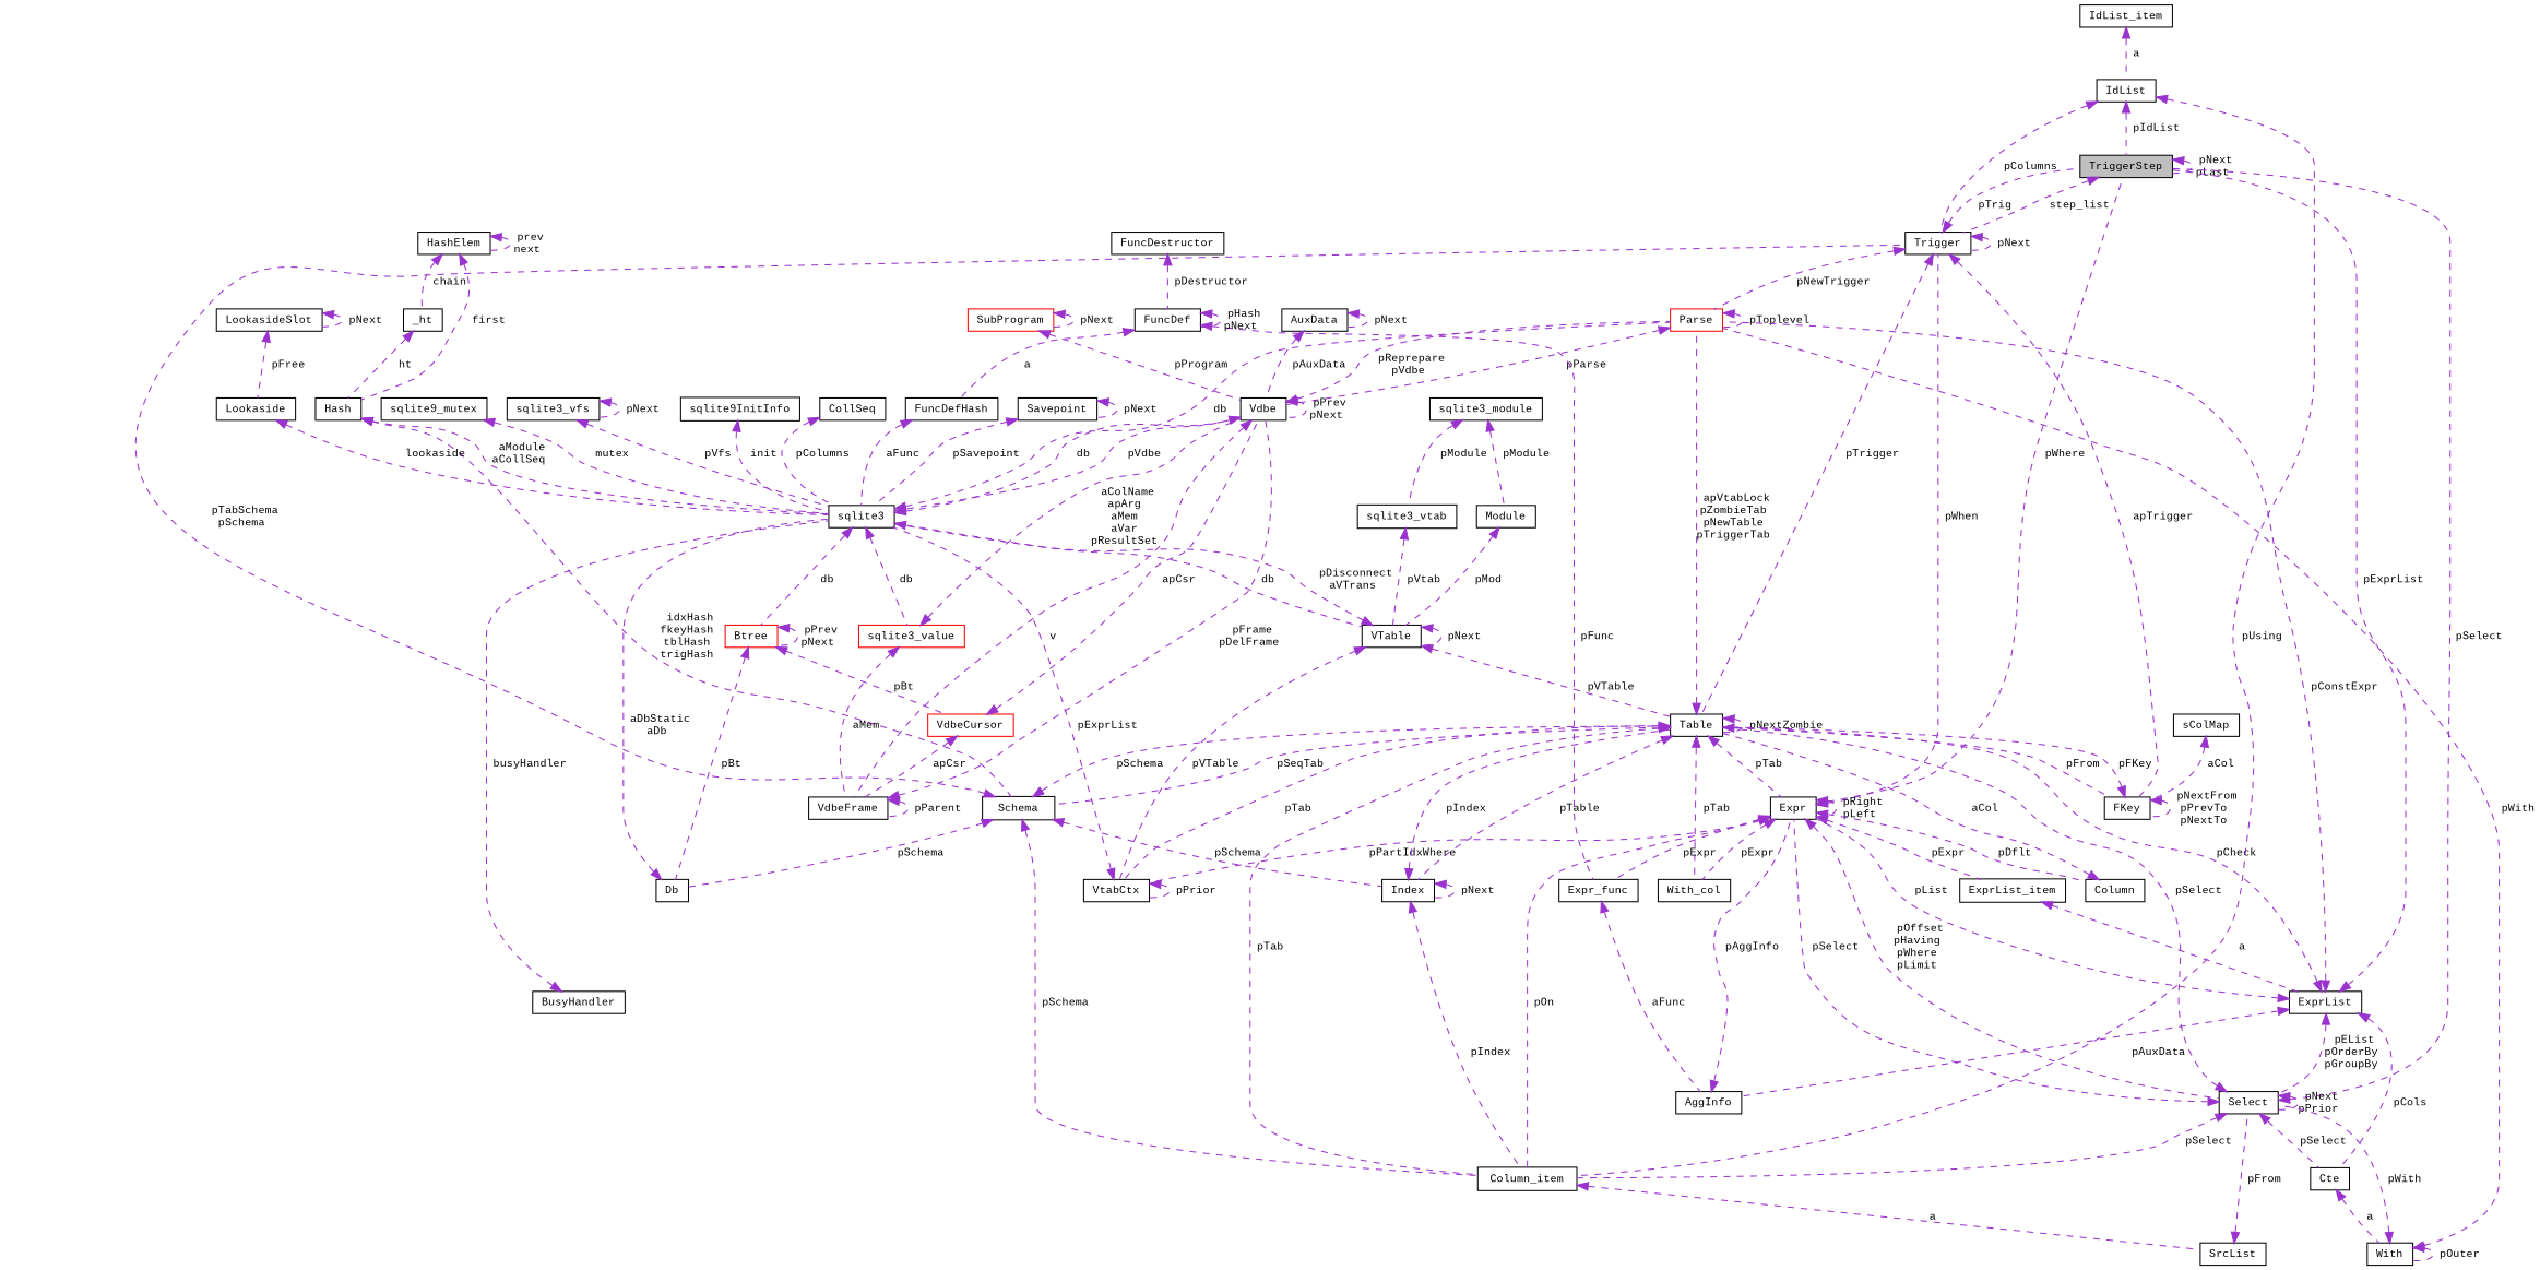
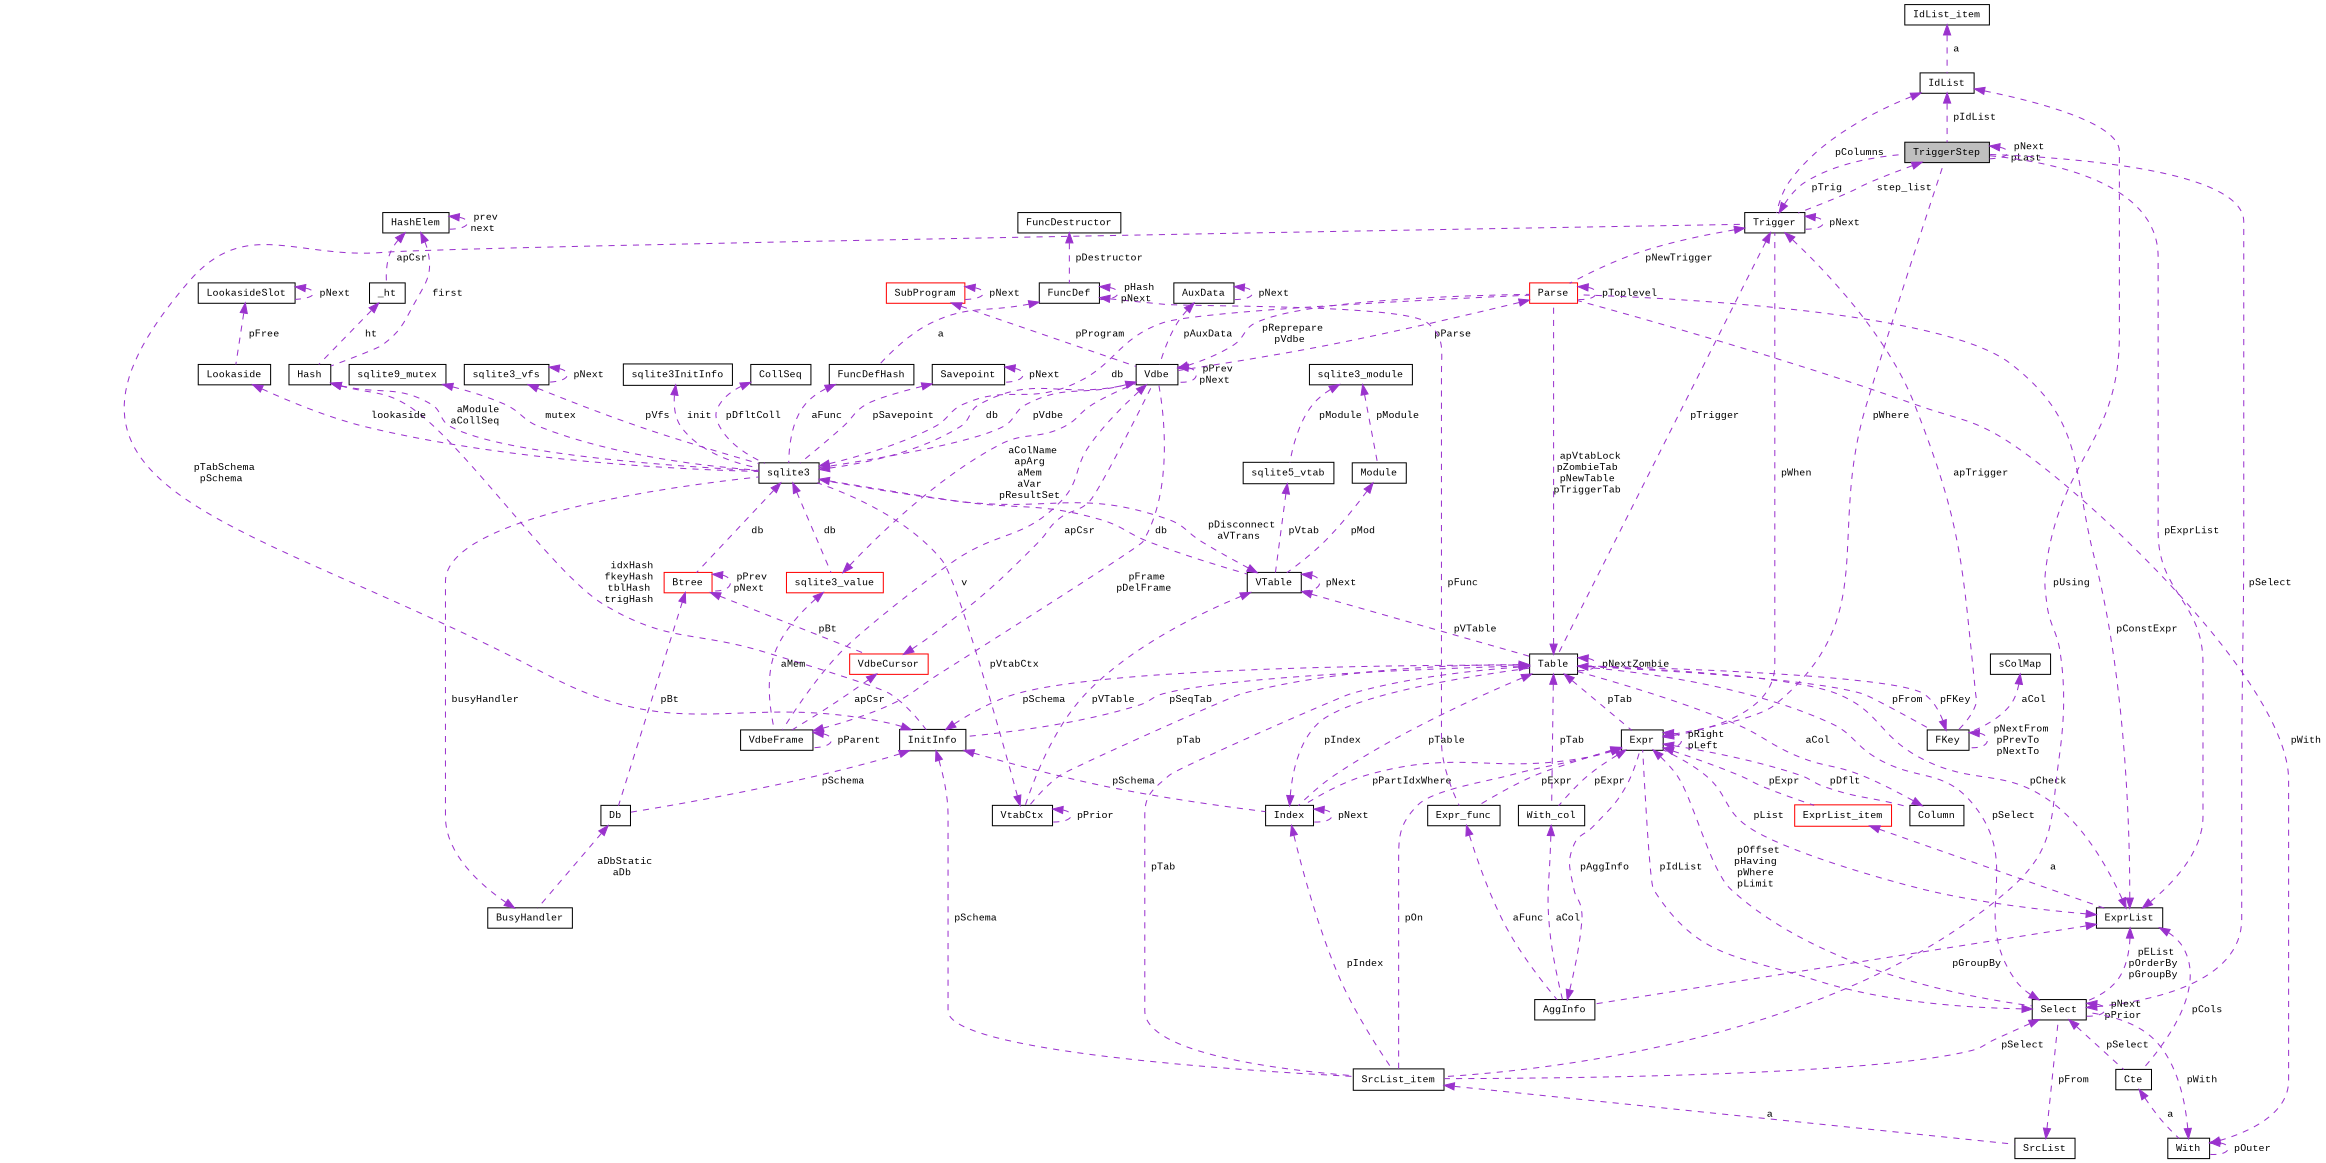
  digraph {
    fontname="Liberation Mono"
    node [color=black fillcolor=white fontname="Liberation Mono" fontsize=10 shape=record style=filled]
    edge [color=darkorchid3 dir=back fontname="Liberation Mono" fontsize=10 labelfontname=Helvetica labelfontsize=10 style=dashed]
    n1 [fillcolor=grey75 fontcolor=black height=0.2 label=TriggerStep width=0.4]
    n2 [height=0.2 label=Trigger width=0.4]
    n3 [height=0.2 label=Table width=0.4]
    n4 [height=0.2 label=FKey width=0.4]
    n5 [color=red height=0.2 label=Parse width=0.4]
    n6 [height=0.2 label=Expr width=0.4]
    n7 [height=0.2 label=With_col width=0.4]
    n8 [height=0.2 label=Column width=0.4]
    n9 [height=0.2 label=Select width=0.4]
-   n10 [height=0.2 label=Column_item width=0.4]
+   n10 [height=0.2 label=SrcList_item width=0.4]
    n11 [height=0.2 label=Index width=0.4]
-   n12 [height=0.2 label=ExprList_item width=0.4]
+   n12 [color=red height=0.2 label=ExprList_item width=0.4]
    n13 [height=0.2 label=Expr_func width=0.4]
    n14 [height=0.2 label=AggInfo width=0.4]
    n15 [height=0.2 label=Cte width=0.4]
    n16 [height=0.2 label=SrcList width=0.4]
    n17 [height=0.2 label=ExprList width=0.4]
-   n18 [height=0.2 label=Schema width=0.4]
+   n18 [height=0.2 label=InitInfo width=0.4]
    n19 [height=0.2 label=VtabCtx width=0.4]
    n20 [height=0.2 label=Db width=0.4]
    n21 [height=0.2 label=Vdbe width=0.4]
    n22 [height=0.2 label=sqlite3 width=0.4]
    n23 [height=0.2 label=Hash width=0.4]
    n24 [height=0.2 label=VTable width=0.4]
    n25 [color=red height=0.2 label=sqlite3_value width=0.4]
    n26 [color=red height=0.2 label=Btree width=0.4]
    n27 [height=0.2 label=_ht width=0.4]
    n28 [height=0.2 label=HashElem width=0.4]
    n29 [height=0.2 label=sColMap width=0.4]
    n30 [height=0.2 label=IdList width=0.4]
    n31 [height=0.2 label=IdList_item width=0.4]
    n32 [height=0.2 label=VdbeFrame width=0.4]
    n33 [color=red height=0.2 label=VdbeCursor width=0.4]
    n34 [height=0.2 label=AuxData width=0.4]
    n35 [color=red height=0.2 label=SubProgram width=0.4]
    n36 [height=0.2 label=With width=0.4]
    n37 [height=0.2 label=Savepoint width=0.4]
    n38 [height=0.2 label=FuncDefHash width=0.4]
    n39 [height=0.2 label=FuncDef width=0.4]
    n40 [height=0.2 label=FuncDestructor width=0.4]
    n41 [height=0.2 label=Lookaside width=0.4]
    n42 [height=0.2 label=LookasideSlot width=0.4]
    n43 [height=0.2 label=sqlite9_mutex width=0.4]
    n44 [height=0.2 label=sqlite3_vfs width=0.4]
-   n45 [height=0.2 label=sqlite9InitInfo width=0.4]
+   n45 [height=0.2 label=sqlite3InitInfo width=0.4]
    n46 [height=0.2 label=BusyHandler width=0.4]
    n47 [height=0.2 label=CollSeq width=0.4]
    n48 [height=0.2 label=Module width=0.4]
    n49 [height=0.2 label=sqlite3_module width=0.4]
-   n50 [height=0.2 label=sqlite3_vtab width=0.4]
+   n50 [height=0.2 label=sqlite5_vtab width=0.4]
    n1 -> n1 [label=" pNext\npLast"]
    n1 -> n2 [label=" step_list"]
    n2 -> n1 [label=" pTrig"]
    n2 -> n2 [label=" pNext"]
    n2 -> n3 [label=" pTrigger"]
    n2 -> n4 [label=" apTrigger"]
    n2 -> n5 [label=" pNewTrigger"]
    n3 -> n3 [label=" pNextZombie"]
    n3 -> n4 [label=" pFrom"]
    n3 -> n5 [label=" apVtabLock\npZombieTab\npNewTable\npTriggerTab"]
    n3 -> n6 [label=" pTab"]
    n3 -> n7 [label=" pTab"]
    n3 -> n10 [label=" pTab"]
    n3 -> n11 [label=" pTable"]
    n3 -> n18 [label=" pSeqTab"]
    n3 -> n19 [label=" pTab"]
    n4 -> n3 [label=" pFKey"]
    n4 -> n4 [label=" pNextFrom\npPrevTo\npNextTo"]
    n5 -> n5 [label=" pToplevel"]
    n5 -> n21 [label=" pParse"]
    n6 -> n1 [label=" pWhere"]
    n6 -> n2 [label=" pWhen"]
    n6 -> n6 [label=" pRight\npLeft"]
    n6 -> n7 [label=" pExpr"]
    n6 -> n8 [label=" pDflt"]
    n6 -> n9 [label=" pOffset\npHaving\npWhere\npLimit"]
    n6 -> n10 [label=" pOn"]
-   n6 -> n19 [label=" pPartIdxWhere"]
+   n6 -> n11 [label=" pPartIdxWhere"]
    n6 -> n12 [label=" pExpr"]
    n6 -> n13 [label=" pExpr"]
+   n7 -> n14 [label=" aCol"]
    n8 -> n3 [label=" aCol"]
    n9 -> n1 [label=" pSelect"]
    n9 -> n3 [label=" pSelect"]
-   n9 -> n6 [label=" pSelect"]
+   n9 -> n6 [label=" pIdList"]
    n9 -> n9 [label=" pNext\npPrior"]
    n9 -> n10 [label=" pSelect"]
    n9 -> n15 [label=" pSelect"]
    n10 -> n16 [label=" a"]
    n11 -> n3 [label=" pIndex"]
    n11 -> n10 [label=" pIndex"]
    n11 -> n11 [label=" pNext"]
    n12 -> n17 [label=" a"]
    n13 -> n14 [label=" aFunc"]
    n14 -> n6 [label=" pAggInfo"]
    n15 -> n36 [label=" a"]
    n16 -> n9 [label=" pFrom"]
    n17 -> n1 [label=" pExprList"]
    n17 -> n3 [label=" pCheck"]
    n17 -> n5 [label=" pConstExpr"]
    n17 -> n6 [label=" pList"]
    n17 -> n9 [label=" pEList\npOrderBy\npGroupBy"]
-   n17 -> n14 [label=" pAuxData"]
+   n17 -> n14 [label=" pGroupBy"]
    n17 -> n15 [label=" pCols"]
    n18 -> n2 [label=" pTabSchema\npSchema"]
    n18 -> n3 [label=" pSchema"]
    n18 -> n10 [label=" pSchema"]
    n18 -> n11 [label=" pSchema"]
    n18 -> n20 [label=" pSchema"]
    n19 -> n19 [label=" pPrior"]
-   n19 -> n22 [label=" pExprList"]
-   n20 -> n22 [label=" aDbStatic\naDb"]
+   n19 -> n22 [label=" pVtabCtx"]
+   n20 -> n46 [label=" aDbStatic\naDb"]
    n21 -> n5 [label=" pReprepare\npVdbe"]
    n21 -> n21 [label=" pPrev\npNext"]
    n21 -> n22 [label=" pVdbe"]
    n21 -> n32 [label=" v"]
    n22 -> n5 [label=" db"]
    n22 -> n21 [label=" db"]
    n22 -> n24 [label=" db"]
    n22 -> n25 [label=" db"]
    n22 -> n26 [label=" db"]
    n23 -> n18 [label=" idxHash\nfkeyHash\ntblHash\ntrigHash"]
    n23 -> n22 [label=" aModule\naCollSeq"]
    n24 -> n3 [label=" pVTable"]
    n24 -> n19 [label=" pVTable"]
    n24 -> n22 [label=" pDisconnect\naVTrans"]
    n24 -> n24 [label=" pNext"]
    n25 -> n21 [label=" aColName\napArg\naMem\naVar\npResultSet"]
    n25 -> n32 [label=" aMem"]
    n26 -> n20 [label=" pBt"]
    n26 -> n26 [label=" pPrev\npNext"]
    n26 -> n33 [label=" pBt"]
    n27 -> n23 [label=" ht"]
    n28 -> n23 [label=" first"]
-   n28 -> n27 [label=" chain"]
+   n28 -> n27 [label=" apCsr"]
    n28 -> n28 [label=" prev\nnext"]
    n29 -> n4 [label=" aCol"]
    n30 -> n1 [label=" pIdList"]
    n30 -> n2 [label=" pColumns"]
    n30 -> n10 [label=" pUsing"]
    n31 -> n30 [label=" a"]
    n32 -> n21 [label=" pFrame\npDelFrame"]
    n32 -> n32 [label=" pParent"]
    n33 -> n21 [label=" apCsr"]
    n33 -> n32 [label=" apCsr"]
    n34 -> n21 [label=" pAuxData"]
    n34 -> n34 [label=" pNext"]
    n35 -> n21 [label=" pProgram"]
    n35 -> n35 [label=" pNext"]
    n36 -> n5 [label=" pWith"]
    n36 -> n9 [label=" pWith"]
    n36 -> n36 [label=" pOuter"]
    n37 -> n22 [label=" pSavepoint"]
    n37 -> n37 [label=" pNext"]
    n38 -> n22 [label=" aFunc"]
    n39 -> n13 [label=" pFunc"]
    n39 -> n38 [label=" a"]
    n39 -> n39 [label=" pHash\npNext"]
    n40 -> n39 [label=" pDestructor"]
    n41 -> n22 [label=" lookaside"]
    n42 -> n41 [label=" pFree"]
    n42 -> n42 [label=" pNext"]
    n43 -> n22 [label=" mutex"]
    n44 -> n22 [label=" pVfs"]
    n44 -> n44 [label=" pNext"]
    n45 -> n22 [label=" init"]
    n46 -> n22 [label=" busyHandler"]
-   n47 -> n22 [label=" pColumns"]
+   n47 -> n22 [label=" pDfltColl"]
    n48 -> n24 [label=" pMod"]
    n49 -> n48 [label=" pModule"]
    n49 -> n50 [label=" pModule"]
    n50 -> n24 [label=" pVtab"]
  }
